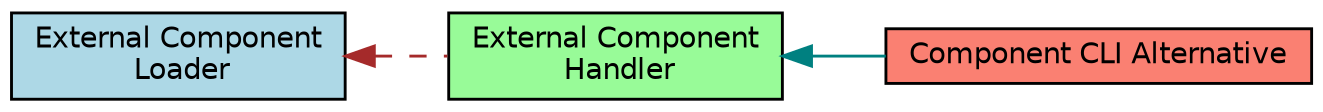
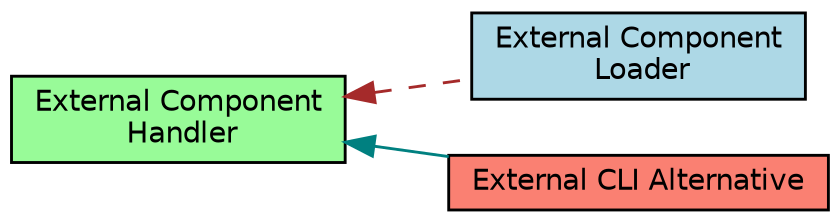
  digraph {
    rankdir=LR
    node [color=black fontname=Helvetica fontsize=10 shape=record style=filled]
    edge [dir=back fontname=Helvetica fontsize=10 labelfontname=Helvetica labelfontsize=10 shape=plaintext]
    n1 [fillcolor=lightblue height=0.2 label="External Component\l Loader" width=0.4]
    n2 [fillcolor=palegreen fontcolor=black height=0.2 label="External Component\l Handler" width=0.4]
-   n3 [fillcolor=salmon height=0.2 label="Component CLI Alternative" width=0.4]
-   n1 -> n2 [color=brown style=dashed]
+   n3 [fillcolor=salmon height=0.2 label="External CLI Alternative" width=0.4]
+   n2 -> n1 [color=brown style=dashed]
    n2 -> n3 [color=teal style=solid]
  }
